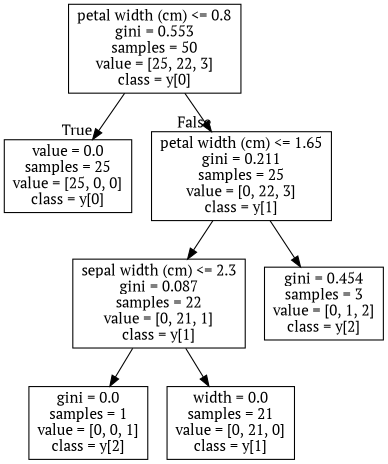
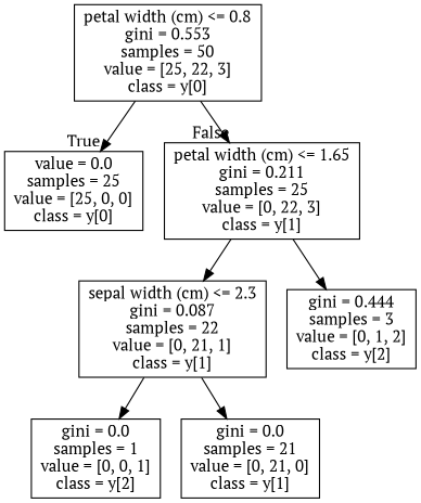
  digraph {
    fontname="PT Serif"
    node [fontname="PT Serif" shape=box]
    edge [fontname="PT Serif"]
    n1 [label="petal width (cm) <= 0.8\ngini = 0.553\nsamples = 50\nvalue = [25, 22, 3]\nclass = y[0]"]
    n2 [label="value = 0.0\nsamples = 25\nvalue = [25, 0, 0]\nclass = y[0]"]
    n3 [label="petal width (cm) <= 1.65\ngini = 0.211\nsamples = 25\nvalue = [0, 22, 3]\nclass = y[1]"]
    n4 [label="sepal width (cm) <= 2.3\ngini = 0.087\nsamples = 22\nvalue = [0, 21, 1]\nclass = y[1]"]
-   n5 [label="gini = 0.454\nsamples = 3\nvalue = [0, 1, 2]\nclass = y[2]"]
+   n5 [label="gini = 0.444\nsamples = 3\nvalue = [0, 1, 2]\nclass = y[2]"]
    n6 [label="gini = 0.0\nsamples = 1\nvalue = [0, 0, 1]\nclass = y[2]"]
-   n7 [label="width = 0.0\nsamples = 21\nvalue = [0, 21, 0]\nclass = y[1]"]
+   n7 [label="gini = 0.0\nsamples = 21\nvalue = [0, 21, 0]\nclass = y[1]"]
    n1 -> n2 [headlabel=True labelangle=45 labeldistance=2.5]
    n1 -> n3 [headlabel=False labelangle=-45 labeldistance=2.5]
    n3 -> n4
    n3 -> n5
    n4 -> n6
    n4 -> n7
  }
